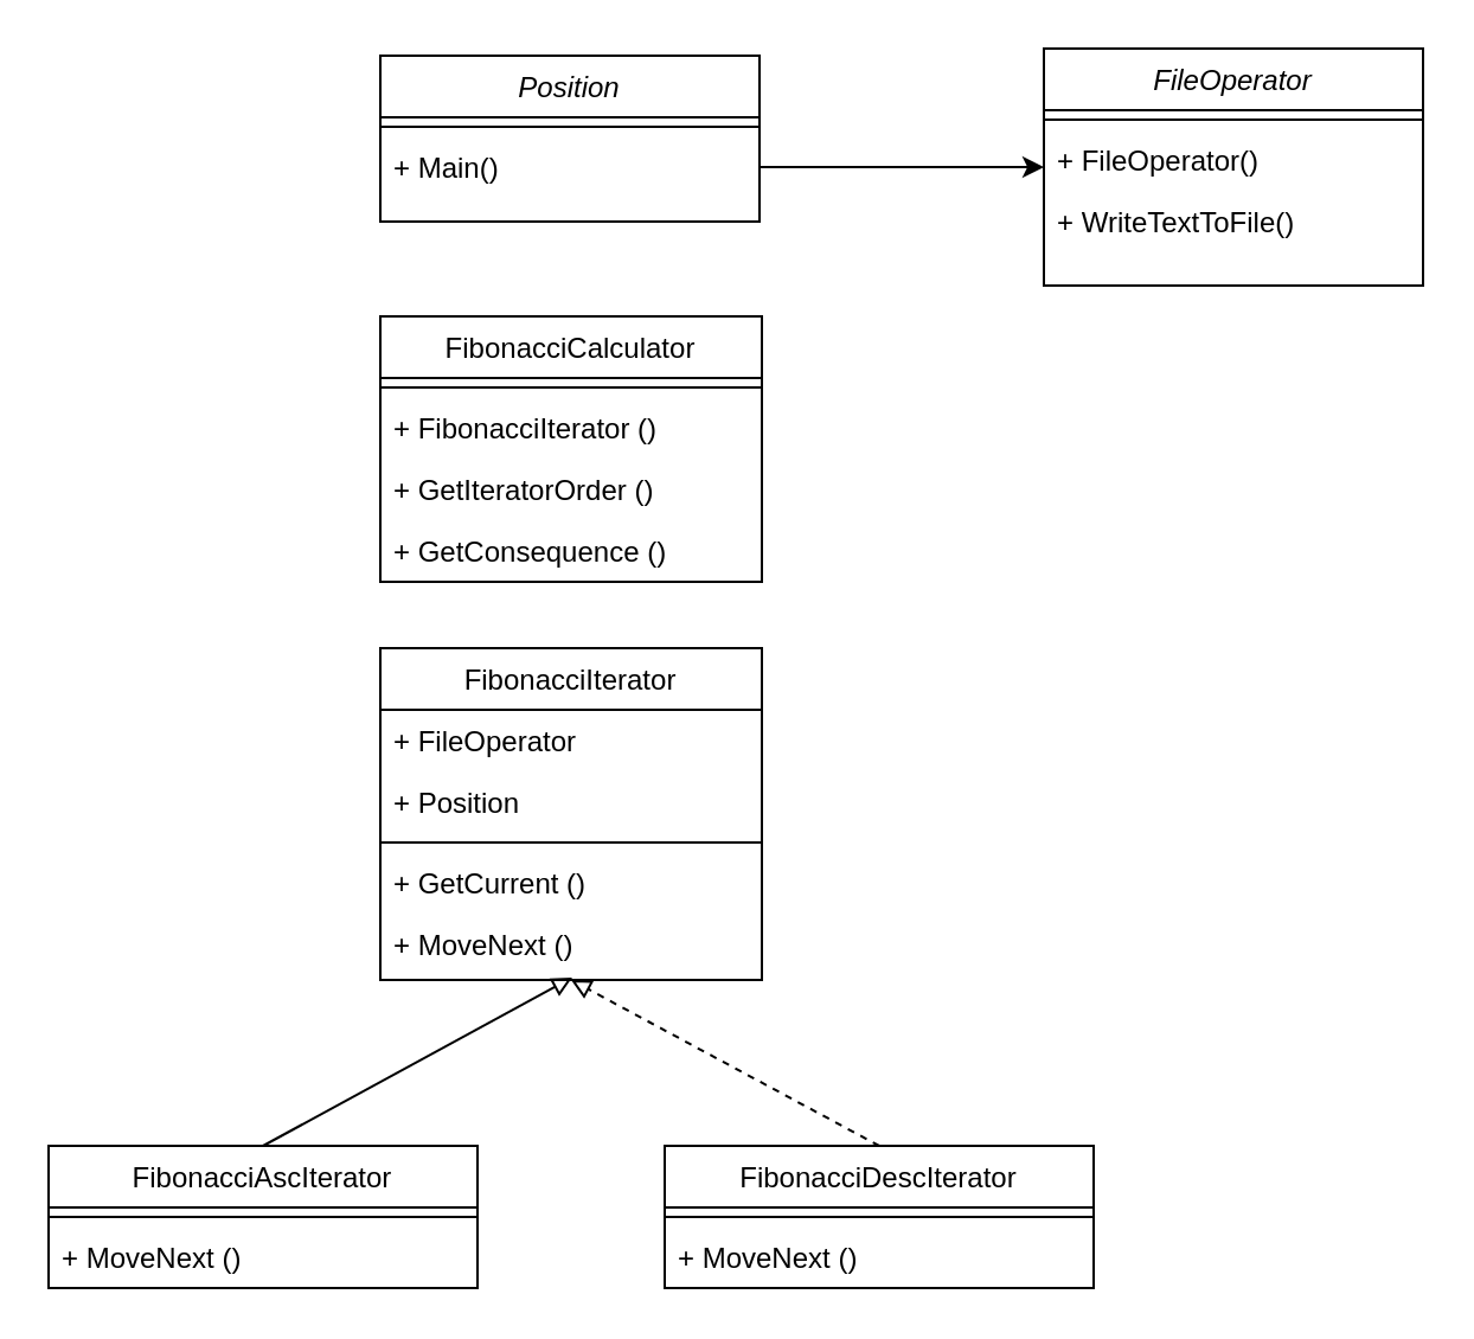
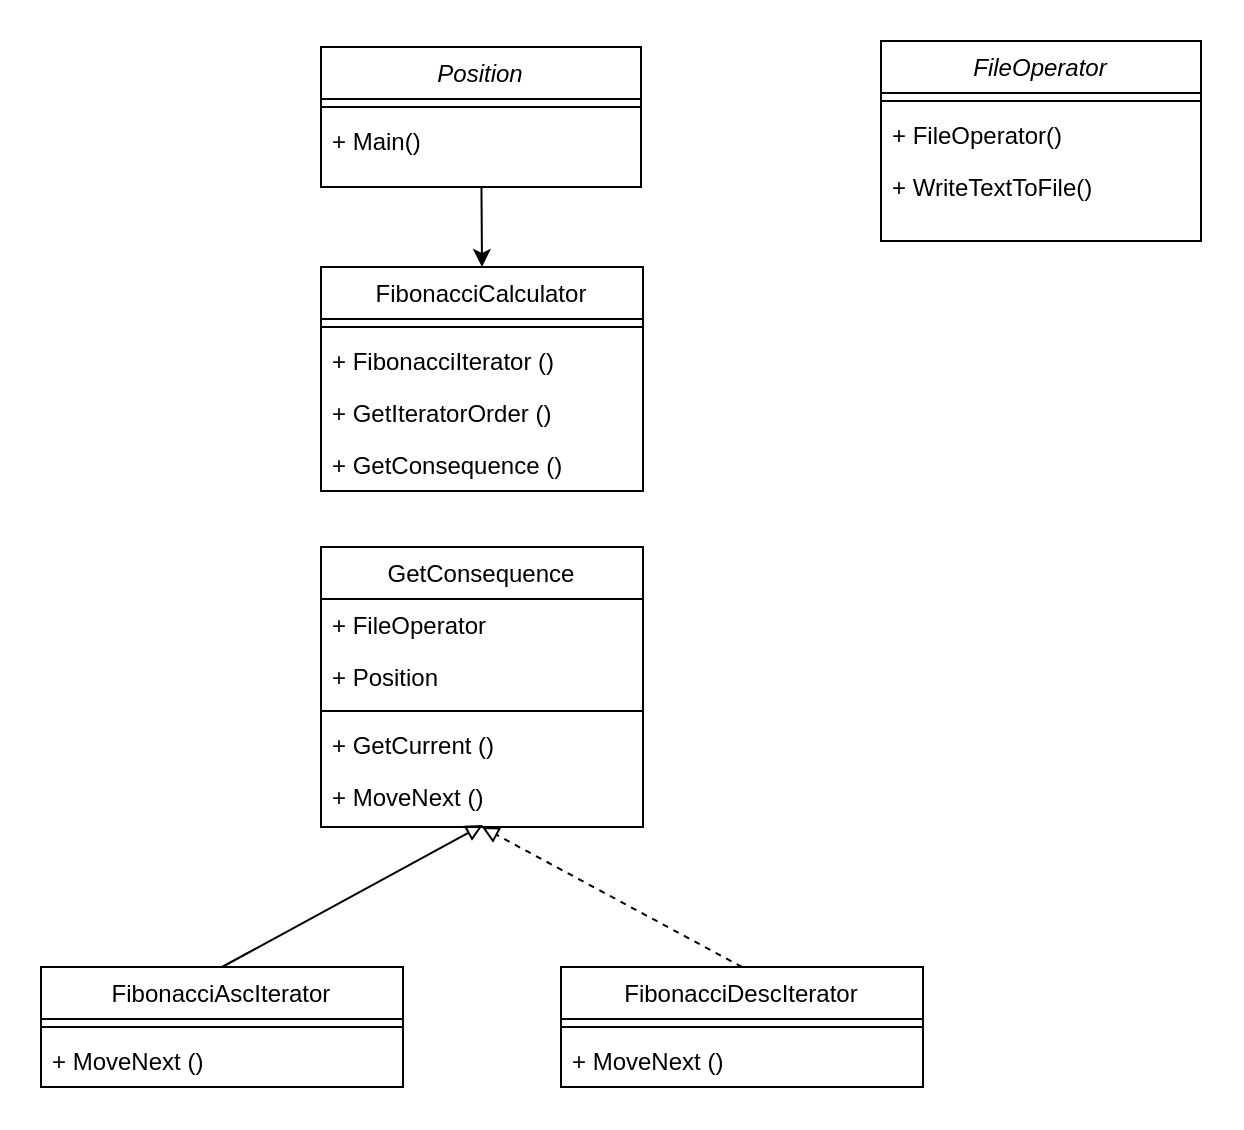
  <mxCell id="0" />
  <mxCell id="1" parent="0" />
  <mxCell id="2" style="edgeStyle=none;rounded=0;orthogonalLoop=1;jettySize=auto;html=1;entryX=0.5;entryY=1;entryDx=0;entryDy=0;endArrow=block;endFill=0;exitX=0.5;exitY=0;exitDx=0;exitDy=0;dashed=1;" parent="1" source="24" target="18" edge="1"><mxGeometry relative="1" as="geometry" /></mxCell>
  <mxCell id="3" value="FibonacciCalculator" style="swimlane;fontStyle=0;align=center;verticalAlign=top;childLayout=stackLayout;horizontal=1;startSize=26;horizontalStack=0;resizeParent=1;resizeLast=0;collapsible=1;marginBottom=0;rounded=0;shadow=0;strokeWidth=1;" parent="1" vertex="1"><mxGeometry x="160" y="133" width="161" height="112" as="geometry"><mxRectangle x="130" y="380" width="160" height="26" as="alternateBounds" /></mxGeometry></mxCell>
  <mxCell id="4" value="" style="line;html=1;strokeWidth=1;align=left;verticalAlign=middle;spacingTop=-1;spacingLeft=3;spacingRight=3;rotatable=0;labelPosition=right;points=[];portConstraint=eastwest;" parent="3" vertex="1"><mxGeometry y="26" width="161" height="8" as="geometry" /></mxCell>
  <mxCell id="5" value="+ FibonacciIterator ()" style="text;align=left;verticalAlign=top;spacingLeft=4;spacingRight=4;overflow=hidden;rotatable=0;points=[[0,0.5],[1,0.5]];portConstraint=eastwest;" parent="3" vertex="1"><mxGeometry y="34" width="161" height="26" as="geometry" /></mxCell>
  <mxCell id="6" value="+ GetIteratorOrder ()" style="text;align=left;verticalAlign=top;spacingLeft=4;spacingRight=4;overflow=hidden;rotatable=0;points=[[0,0.5],[1,0.5]];portConstraint=eastwest;" vertex="1" parent="3"><mxGeometry y="60" width="161" height="26" as="geometry" /></mxCell>
  <mxCell id="7" value="+ GetConsequence ()" style="text;align=left;verticalAlign=top;spacingLeft=4;spacingRight=4;overflow=hidden;rotatable=0;points=[[0,0.5],[1,0.5]];portConstraint=eastwest;" vertex="1" parent="3"><mxGeometry y="86" width="161" height="26" as="geometry" /></mxCell>
+ <mxCell id="8" style="edgeStyle=none;rounded=0;orthogonalLoop=1;jettySize=auto;html=1;entryX=0.5;entryY=0;entryDx=0;entryDy=0;endArrow=classic;endFill=1;" parent="1" source="9" target="3" edge="1"><mxGeometry relative="1" as="geometry" /></mxCell>
  <mxCell id="9" value="Position" style="swimlane;fontStyle=2;align=center;verticalAlign=top;childLayout=stackLayout;horizontal=1;startSize=26;horizontalStack=0;resizeParent=1;resizeLast=0;collapsible=1;marginBottom=0;rounded=0;shadow=0;strokeWidth=1;" parent="1" vertex="1"><mxGeometry x="160" y="23" width="160" height="70" as="geometry"><mxRectangle x="230" y="140" width="160" height="26" as="alternateBounds" /></mxGeometry></mxCell>
  <mxCell id="10" value="" style="line;html=1;strokeWidth=1;align=left;verticalAlign=middle;spacingTop=-1;spacingLeft=3;spacingRight=3;rotatable=0;labelPosition=right;points=[];portConstraint=eastwest;" parent="9" vertex="1"><mxGeometry y="26" width="160" height="8" as="geometry" /></mxCell>
  <mxCell id="11" value="+ Main()" style="text;align=left;verticalAlign=top;spacingLeft=4;spacingRight=4;overflow=hidden;rotatable=0;points=[[0,0.5],[1,0.5]];portConstraint=eastwest;" parent="9" vertex="1"><mxGeometry y="34" width="160" height="26" as="geometry" /></mxCell>
- <mxCell id="12" style="edgeStyle=orthogonalEdgeStyle;rounded=0;orthogonalLoop=1;jettySize=auto;html=1;entryX=0;entryY=0.5;entryDx=0;entryDy=0;endArrow=classic;endFill=1;exitX=1;exitY=0.5;exitDx=0;exitDy=0;" parent="1" source="11" target="13" edge="1"><mxGeometry relative="1" as="geometry" /></mxCell>
  <mxCell id="13" value="FileOperator" style="swimlane;fontStyle=2;align=center;verticalAlign=top;childLayout=stackLayout;horizontal=1;startSize=26;horizontalStack=0;resizeParent=1;resizeLast=0;collapsible=1;marginBottom=0;rounded=0;shadow=0;strokeWidth=1;" parent="1" vertex="1"><mxGeometry x="440" y="20" width="160" height="100" as="geometry"><mxRectangle x="230" y="140" width="160" height="26" as="alternateBounds" /></mxGeometry></mxCell>
  <mxCell id="14" value="" style="line;html=1;strokeWidth=1;align=left;verticalAlign=middle;spacingTop=-1;spacingLeft=3;spacingRight=3;rotatable=0;labelPosition=right;points=[];portConstraint=eastwest;" parent="13" vertex="1"><mxGeometry y="26" width="160" height="8" as="geometry" /></mxCell>
  <mxCell id="15" value="+ FileOperator()" style="text;align=left;verticalAlign=top;spacingLeft=4;spacingRight=4;overflow=hidden;rotatable=0;points=[[0,0.5],[1,0.5]];portConstraint=eastwest;" parent="13" vertex="1"><mxGeometry y="34" width="160" height="26" as="geometry" /></mxCell>
  <mxCell id="16" value="+ WriteTextToFile()" style="text;align=left;verticalAlign=top;spacingLeft=4;spacingRight=4;overflow=hidden;rotatable=0;points=[[0,0.5],[1,0.5]];portConstraint=eastwest;" parent="13" vertex="1"><mxGeometry y="60" width="160" height="26" as="geometry" /></mxCell>
  <mxCell id="17" style="edgeStyle=none;rounded=0;orthogonalLoop=1;jettySize=auto;html=1;entryX=0.503;entryY=1.038;entryDx=0;entryDy=0;endArrow=block;endFill=0;exitX=0.5;exitY=0;exitDx=0;exitDy=0;entryPerimeter=0;" edge="1" parent="1" source="27" target="23"><mxGeometry relative="1" as="geometry"><mxPoint x="380.5" y="453" as="sourcePoint" /><mxPoint x="250.5" y="403" as="targetPoint" /></mxGeometry></mxCell>
- <mxCell id="18" value="FibonacciIterator" style="swimlane;fontStyle=0;align=center;verticalAlign=top;childLayout=stackLayout;horizontal=1;startSize=26;horizontalStack=0;resizeParent=1;resizeLast=0;collapsible=1;marginBottom=0;rounded=0;shadow=0;strokeWidth=1;" parent="1" vertex="1"><mxGeometry x="160" y="273" width="161" height="140" as="geometry"><mxRectangle x="130" y="380" width="160" height="26" as="alternateBounds" /></mxGeometry></mxCell>
+ <mxCell id="18" value="GetConsequence" style="swimlane;fontStyle=0;align=center;verticalAlign=top;childLayout=stackLayout;horizontal=1;startSize=26;horizontalStack=0;resizeParent=1;resizeLast=0;collapsible=1;marginBottom=0;rounded=0;shadow=0;strokeWidth=1;" parent="1" vertex="1"><mxGeometry x="160" y="273" width="161" height="140" as="geometry"><mxRectangle x="130" y="380" width="160" height="26" as="alternateBounds" /></mxGeometry></mxCell>
  <mxCell id="19" value="+ FileOperator" style="text;align=left;verticalAlign=top;spacingLeft=4;spacingRight=4;overflow=hidden;rotatable=0;points=[[0,0.5],[1,0.5]];portConstraint=eastwest;" parent="18" vertex="1"><mxGeometry y="26" width="161" height="26" as="geometry" /></mxCell>
  <mxCell id="20" value="+ Position" style="text;align=left;verticalAlign=top;spacingLeft=4;spacingRight=4;overflow=hidden;rotatable=0;points=[[0,0.5],[1,0.5]];portConstraint=eastwest;" vertex="1" parent="18"><mxGeometry y="52" width="161" height="26" as="geometry" /></mxCell>
  <mxCell id="21" value="" style="line;html=1;strokeWidth=1;align=left;verticalAlign=middle;spacingTop=-1;spacingLeft=3;spacingRight=3;rotatable=0;labelPosition=right;points=[];portConstraint=eastwest;" parent="18" vertex="1"><mxGeometry y="78" width="161" height="8" as="geometry" /></mxCell>
  <mxCell id="22" value="+ GetCurrent ()" style="text;align=left;verticalAlign=top;spacingLeft=4;spacingRight=4;overflow=hidden;rotatable=0;points=[[0,0.5],[1,0.5]];portConstraint=eastwest;" parent="18" vertex="1"><mxGeometry y="86" width="161" height="26" as="geometry" /></mxCell>
  <mxCell id="23" value="+ MoveNext ()" style="text;align=left;verticalAlign=top;spacingLeft=4;spacingRight=4;overflow=hidden;rotatable=0;points=[[0,0.5],[1,0.5]];portConstraint=eastwest;" parent="18" vertex="1"><mxGeometry y="112" width="161" height="26" as="geometry" /></mxCell>
  <mxCell id="24" value="FibonacciDescIterator" style="swimlane;fontStyle=0;align=center;verticalAlign=top;childLayout=stackLayout;horizontal=1;startSize=26;horizontalStack=0;resizeParent=1;resizeLast=0;collapsible=1;marginBottom=0;rounded=0;shadow=0;strokeWidth=1;" parent="1" vertex="1"><mxGeometry x="280" y="483" width="181" height="60" as="geometry"><mxRectangle x="130" y="380" width="160" height="26" as="alternateBounds" /></mxGeometry></mxCell>
  <mxCell id="25" value="" style="line;html=1;strokeWidth=1;align=left;verticalAlign=middle;spacingTop=-1;spacingLeft=3;spacingRight=3;rotatable=0;labelPosition=right;points=[];portConstraint=eastwest;" parent="24" vertex="1"><mxGeometry y="26" width="181" height="8" as="geometry" /></mxCell>
  <mxCell id="26" value="+ MoveNext ()" style="text;align=left;verticalAlign=top;spacingLeft=4;spacingRight=4;overflow=hidden;rotatable=0;points=[[0,0.5],[1,0.5]];portConstraint=eastwest;" parent="24" vertex="1"><mxGeometry y="34" width="181" height="26" as="geometry" /></mxCell>
  <mxCell id="27" value="FibonacciAscIterator" style="swimlane;fontStyle=0;align=center;verticalAlign=top;childLayout=stackLayout;horizontal=1;startSize=26;horizontalStack=0;resizeParent=1;resizeLast=0;collapsible=1;marginBottom=0;rounded=0;shadow=0;strokeWidth=1;" parent="1" vertex="1"><mxGeometry x="20" y="483" width="181" height="60" as="geometry"><mxRectangle x="130" y="380" width="160" height="26" as="alternateBounds" /></mxGeometry></mxCell>
  <mxCell id="28" value="" style="line;html=1;strokeWidth=1;align=left;verticalAlign=middle;spacingTop=-1;spacingLeft=3;spacingRight=3;rotatable=0;labelPosition=right;points=[];portConstraint=eastwest;" parent="27" vertex="1"><mxGeometry y="26" width="181" height="8" as="geometry" /></mxCell>
  <mxCell id="29" value="+ MoveNext ()" style="text;align=left;verticalAlign=top;spacingLeft=4;spacingRight=4;overflow=hidden;rotatable=0;points=[[0,0.5],[1,0.5]];portConstraint=eastwest;" parent="27" vertex="1"><mxGeometry y="34" width="181" height="26" as="geometry" /></mxCell>
